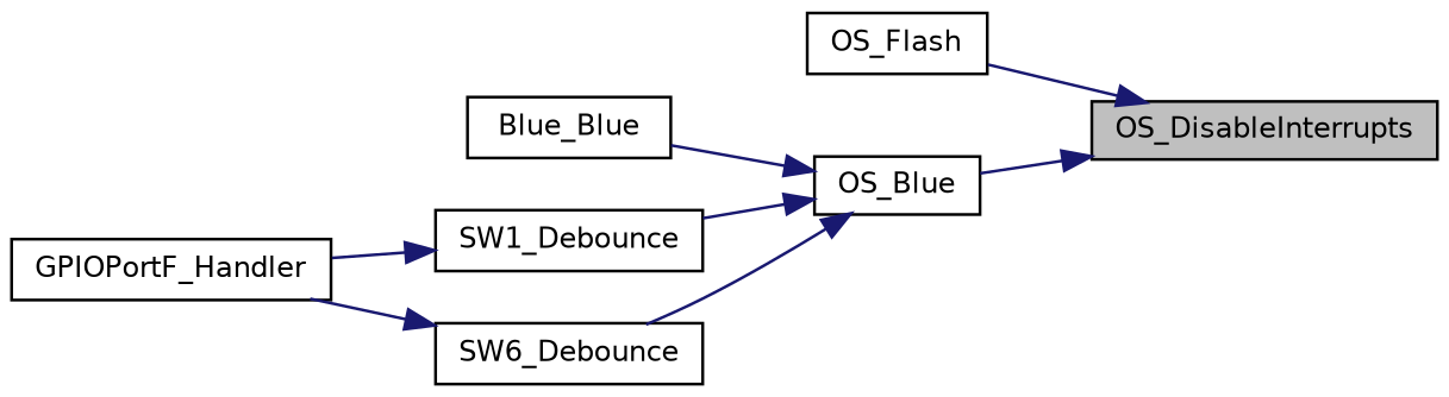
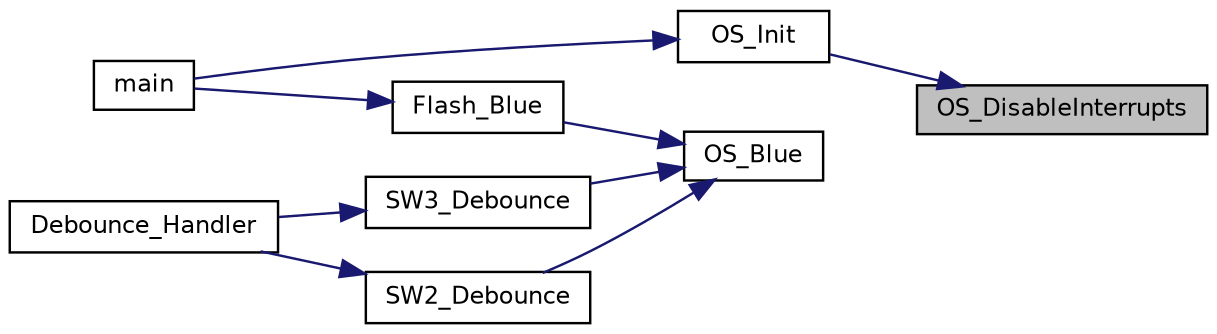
  digraph {
    rankdir=RL
    node [color=black fillcolor=white fontname=Helvetica fontsize=10 shape=record style=filled]
    edge [color=midnightblue dir=back fontname=Helvetica fontsize=10 labelfontname=Helvetica labelfontsize=10 style=solid]
    n1 [fillcolor=grey75 fontcolor=black height=0.2 label=OS_DisableInterrupts width=0.4]
-   n2 [height=0.2 label=OS_Flash width=0.4]
+   n2 [height=0.2 label=OS_Init width=0.4]
    n3 [height=0.2 label=OS_Blue width=0.4]
-   n5 [height=0.2 label=Blue_Blue width=0.4]
-   n6 [height=0.2 label=SW1_Debounce width=0.4]
-   n7 [height=0.2 label=SW6_Debounce width=0.4]
-   n8 [height=0.2 label=GPIOPortF_Handler width=0.4]
+   n4 [height=0.2 label=main width=0.4]
+   n5 [height=0.2 label=Flash_Blue width=0.4]
+   n6 [height=0.2 label=SW3_Debounce width=0.4]
+   n7 [height=0.2 label=SW2_Debounce width=0.4]
+   n8 [height=0.2 label=Debounce_Handler width=0.4]
    n1 -> n2
-   n1 -> n3
+   n2 -> n4
    n3 -> n5
    n3 -> n6
    n3 -> n7
+   n5 -> n4
    n6 -> n8
    n7 -> n8
  }
